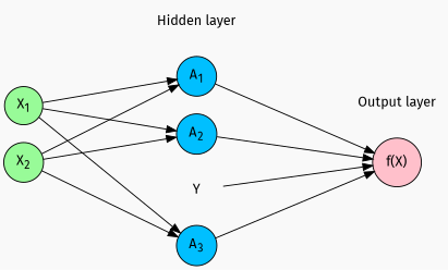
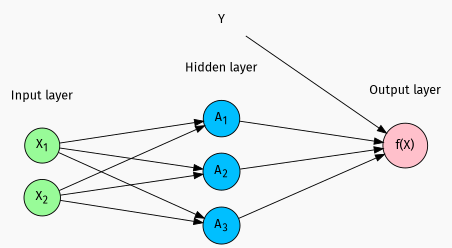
  digraph {
    bgcolor="#f9f9f9"
    fontname="Fira Sans"
    rankdir=LR
    ranksep=1.5
    splines=false
    node [fillcolor=none fontname="Fira Sans" shape=circle style=filled]
    edge [fontname="Fira Sans" style=solid]
+   n1 [label="Input layer" shape=plaintext]
    n2 [label="Hidden layer" shape=plaintext]
    n3 [label="Output layer" shape=plaintext]
    n4 [label=<Y> shape=plaintext]
    n5 [fillcolor=palegreen label=<X<sub>1</sub>>]
    n6 [fillcolor=palegreen label=<X<sub>2</sub>>]
    n7 [fillcolor=deepskyblue label=<A<sub>1</sub>>]
    n8 [fillcolor=deepskyblue label=<A<sub>2</sub>>]
    n9 [fillcolor=deepskyblue label=<A<sub>3</sub>>]
    n10 [fillcolor=pink label=<f(X)>]
    subgraph sub_1 {
+     n1
      n2
      n3
      n4
    }
    subgraph sub_2 {
      n5
      n6
    }
    subgraph sub_3 {
      n7
      n8
      n9
    }
    subgraph sub_4 {
      n10
    }
    subgraph sub_5 {
      rank=same
+     n1
      n5
      n6
    }
    subgraph sub_6 {
      rank=same
      n2
      n7
      n8
      n9
    }
    subgraph sub_7 {
      rank=same
      n3
      n10
    }
    subgraph sub_8 {
      n4
      n5
      n6
      n7
      n8
      n9
      n10
    }
+   n1 -> n5 [style=invis]
    n2 -> n7 [style=invis]
    n3 -> n10 [style=invis]
    n4 -> n10
    n5 -> n6 [style=invis]
    n5 -> n7
    n5 -> n8
    n5 -> n9
    n6 -> n7
    n6 -> n8
    n6 -> n9
    n7 -> n8 [style=invis]
    n7 -> n10
    n8 -> n9 [style=invis]
    n8 -> n10
    n9 -> n10
  }
